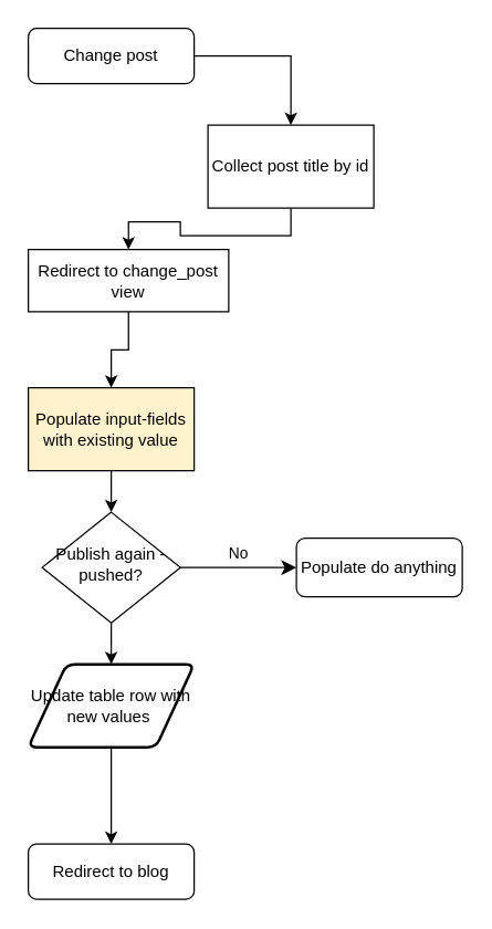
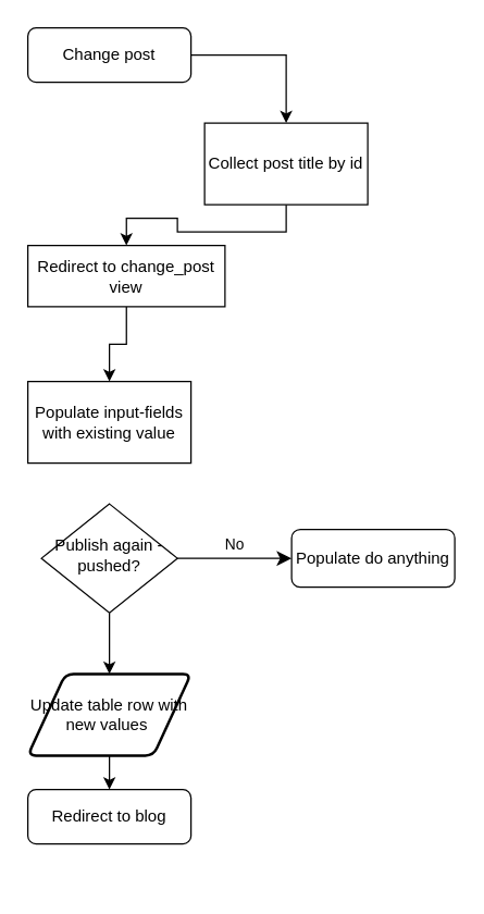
  <mxCell id="0" />
  <mxCell id="1" parent="0" />
  <mxCell id="2" style="edgeStyle=orthogonalEdgeStyle;rounded=0;orthogonalLoop=1;jettySize=auto;html=1;" edge="1" parent="1" source="3" target="8"><mxGeometry relative="1" as="geometry" /></mxCell>
  <mxCell id="3" value="Change post" style="rounded=1;whiteSpace=wrap;html=1;fontSize=12;glass=0;strokeWidth=1;shadow=0;" parent="1" vertex="1"><mxGeometry x="20" y="20" width="120" height="40" as="geometry" /></mxCell>
  <mxCell id="4" value="No" style="edgeStyle=orthogonalEdgeStyle;rounded=0;html=1;jettySize=auto;orthogonalLoop=1;fontSize=11;endArrow=classic;endFill=1;endSize=8;strokeWidth=1;shadow=0;labelBackgroundColor=none;" parent="1" source="6" target="14" edge="1"><mxGeometry y="10" relative="1" as="geometry"><mxPoint as="offset" /><mxPoint x="390" y="410" as="targetPoint" /></mxGeometry></mxCell>
  <mxCell id="5" style="edgeStyle=orthogonalEdgeStyle;rounded=0;orthogonalLoop=1;jettySize=auto;html=1;entryX=0.5;entryY=0;entryDx=0;entryDy=0;endArrow=classic;endFill=1;" edge="1" parent="1" source="6" target="12"><mxGeometry relative="1" as="geometry" /></mxCell>
  <mxCell id="6" value="Publish again -pushed?" style="rhombus;whiteSpace=wrap;html=1;shadow=0;fontFamily=Helvetica;fontSize=12;align=center;strokeWidth=1;spacing=6;spacingTop=-4;" parent="1" vertex="1"><mxGeometry x="30" y="370" width="100" height="80" as="geometry" /></mxCell>
  <mxCell id="7" style="edgeStyle=orthogonalEdgeStyle;rounded=0;orthogonalLoop=1;jettySize=auto;html=1;entryX=0.5;entryY=0;entryDx=0;entryDy=0;" edge="1" parent="1" source="8" target="10"><mxGeometry relative="1" as="geometry" /></mxCell>
  <mxCell id="8" value="Collect post title by id" style="rounded=0;whiteSpace=wrap;html=1;" vertex="1" parent="1"><mxGeometry x="150" y="90" width="120" height="60" as="geometry" /></mxCell>
  <mxCell id="9" style="edgeStyle=orthogonalEdgeStyle;rounded=0;orthogonalLoop=1;jettySize=auto;html=1;entryX=0.5;entryY=0;entryDx=0;entryDy=0;" edge="1" parent="1" source="10" target="16"><mxGeometry relative="1" as="geometry" /></mxCell>
  <mxCell id="10" value="Redirect to change_post view" style="rounded=0;whiteSpace=wrap;html=1;" vertex="1" parent="1"><mxGeometry x="20" y="180" width="145" height="45" as="geometry" /></mxCell>
  <mxCell id="11" style="edgeStyle=orthogonalEdgeStyle;rounded=0;orthogonalLoop=1;jettySize=auto;html=1;entryX=0.5;entryY=0;entryDx=0;entryDy=0;" edge="1" parent="1" source="12" target="13"><mxGeometry relative="1" as="geometry" /></mxCell>
- <mxCell id="12" value="Update table row with new values&amp;nbsp;" style="shape=parallelogram;html=1;strokeWidth=2;perimeter=parallelogramPerimeter;whiteSpace=wrap;rounded=1;arcSize=12;size=0.23;" vertex="1" parent="1"><mxGeometry x="20" y="480" width="120" height="60" as="geometry" /></mxCell>
- <mxCell id="13" value="Redirect to blog" style="rounded=1;whiteSpace=wrap;html=1;" vertex="1" parent="1"><mxGeometry x="20" y="610" width="120" height="40" as="geometry" /></mxCell>
+ <mxCell id="12" value="Update table row with new values&amp;nbsp;" style="shape=parallelogram;html=1;strokeWidth=2;perimeter=parallelogramPerimeter;whiteSpace=wrap;rounded=1;arcSize=12;size=0.23;" vertex="1" parent="1"><mxGeometry x="20" y="495" width="120" height="60" as="geometry" /></mxCell>
+ <mxCell id="13" value="Redirect to blog" style="rounded=1;whiteSpace=wrap;html=1;" vertex="1" parent="1"><mxGeometry x="20" y="580" width="120" height="40" as="geometry" /></mxCell>
  <mxCell id="14" value="Populate do anything" style="rounded=1;whiteSpace=wrap;html=1;" vertex="1" parent="1"><mxGeometry x="214" y="388.75" width="120" height="42.5" as="geometry" /></mxCell>
- <mxCell id="15" value="" style="edgeStyle=orthogonalEdgeStyle;rounded=0;orthogonalLoop=1;jettySize=auto;html=1;endArrow=classic;endFill=1;" edge="1" parent="1" source="16" target="6"><mxGeometry relative="1" as="geometry" /></mxCell>
- <mxCell id="16" value="Populate input-fields with existing value" style="rounded=0;whiteSpace=wrap;html=1;fillColor=#fff2cc;" vertex="1" parent="1"><mxGeometry x="20" y="280" width="120" height="60" as="geometry" /></mxCell>
+ <mxCell id="16" value="Populate input-fields with existing value" style="rounded=0;whiteSpace=wrap;html=1;" vertex="1" parent="1"><mxGeometry x="20" y="280" width="120" height="60" as="geometry" /></mxCell>
